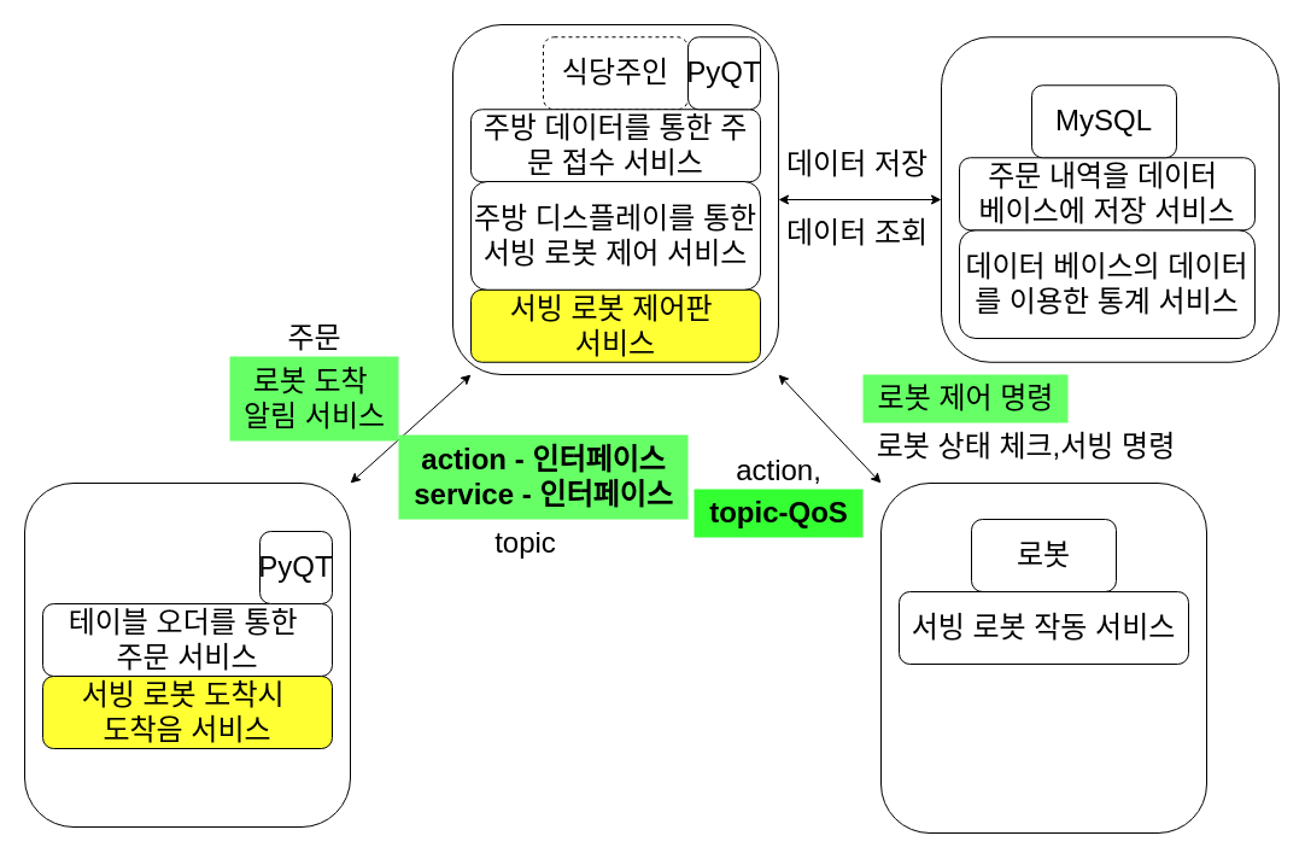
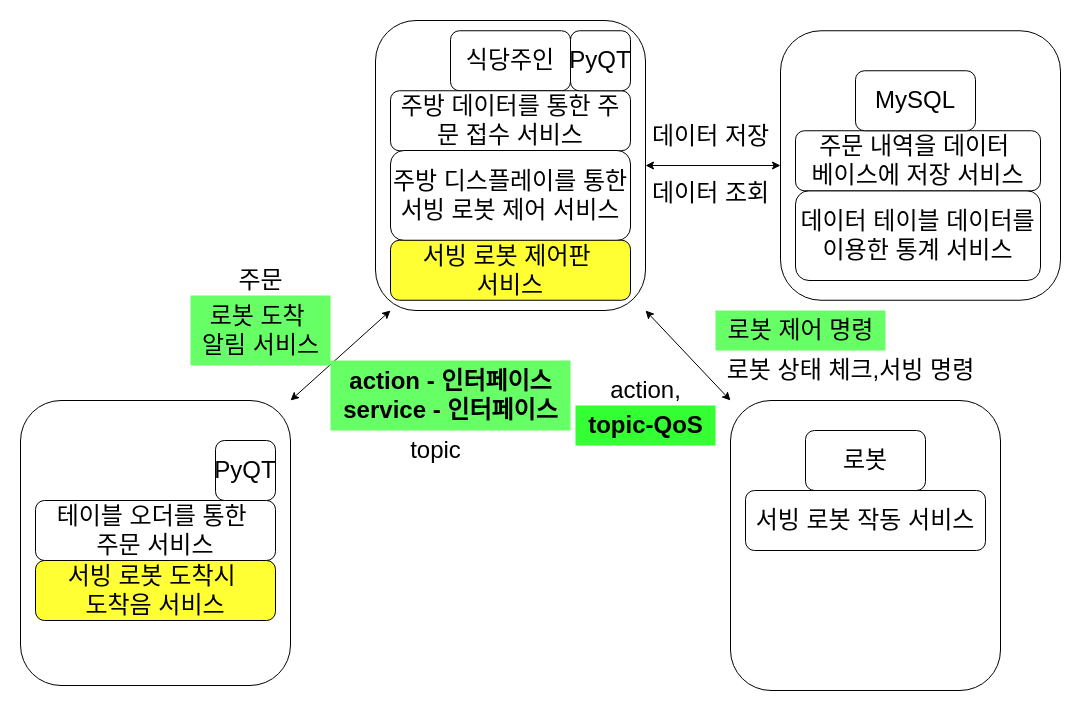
  <mxCell id="0" />
  <mxCell id="1" parent="0" />
  <mxCell id="2" value="" style="rounded=1;whiteSpace=wrap;html=1;" parent="1" vertex="1"><mxGeometry x="780" y="30.25" width="280" height="269.5" as="geometry" /></mxCell>
  <mxCell id="3" value="" style="rounded=1;whiteSpace=wrap;html=1;" parent="1" vertex="1"><mxGeometry x="730" y="400" width="270" height="290" as="geometry" /></mxCell>
  <mxCell id="4" value="" style="rounded=1;whiteSpace=wrap;html=1;" parent="1" vertex="1"><mxGeometry x="20" y="400" width="270" height="285" as="geometry" /></mxCell>
  <mxCell id="5" value="" style="rounded=1;whiteSpace=wrap;html=1;" parent="1" vertex="1"><mxGeometry x="375" y="20" width="270" height="290" as="geometry" /></mxCell>
- <mxCell id="6" value="&lt;font style=&quot;font-size: 24px;&quot;&gt;식당주인&lt;/font&gt;" style="rounded=1;whiteSpace=wrap;html=1;dashed=1;" parent="1" vertex="1"><mxGeometry x="450" y="30.25" width="120" height="60" as="geometry" /></mxCell>
+ <mxCell id="6" value="&lt;font style=&quot;font-size: 24px;&quot;&gt;식당주인&lt;/font&gt;" style="rounded=1;whiteSpace=wrap;html=1;" parent="1" vertex="1"><mxGeometry x="450" y="30.25" width="120" height="60" as="geometry" /></mxCell>
  <mxCell id="7" value="&lt;font style=&quot;font-size: 24px;&quot;&gt;로봇&lt;/font&gt;" style="rounded=1;whiteSpace=wrap;html=1;" parent="1" vertex="1"><mxGeometry x="805" y="430" width="120" height="60" as="geometry" /></mxCell>
  <mxCell id="8" value="&lt;font style=&quot;font-size: 24px;&quot;&gt;테이블 오더를 통한&amp;nbsp;&lt;/font&gt;&lt;div&gt;&lt;font style=&quot;font-size: 24px;&quot;&gt;주문 서비스&lt;/font&gt;&lt;/div&gt;" style="rounded=1;whiteSpace=wrap;html=1;" parent="1" vertex="1"><mxGeometry x="35" y="500" width="240" height="60" as="geometry" /></mxCell>
  <mxCell id="9" value="&lt;font style=&quot;font-size: 24px;&quot;&gt;주방 데이터를 통한 주문 접수 서비스&lt;/font&gt;" style="rounded=1;whiteSpace=wrap;html=1;" parent="1" vertex="1"><mxGeometry x="390" y="90.25" width="240" height="60" as="geometry" /></mxCell>
  <mxCell id="10" value="&lt;font style=&quot;font-size: 24px;&quot;&gt;주방 디스플레이를 통한 서빙 로봇 제어 서비스&lt;/font&gt;" style="rounded=1;whiteSpace=wrap;html=1;" parent="1" vertex="1"><mxGeometry x="390" y="150" width="240" height="90" as="geometry" /></mxCell>
  <mxCell id="11" value="&lt;font style=&quot;font-size: 24px;&quot;&gt;서빙 로봇 도착시&amp;nbsp;&lt;/font&gt;&lt;div&gt;&lt;font style=&quot;font-size: 24px;&quot;&gt;도착음 서비스&lt;/font&gt;&lt;/div&gt;" style="rounded=1;whiteSpace=wrap;html=1;fillColor=#FFFF33;" parent="1" vertex="1"><mxGeometry x="35" y="560" width="240" height="60" as="geometry" /></mxCell>
- <mxCell id="12" value="&lt;font style=&quot;font-size: 24px;&quot;&gt;데이터 베이스의 데이터를 이용한 통계 서비스&lt;/font&gt;" style="rounded=1;whiteSpace=wrap;html=1;" parent="1" vertex="1"><mxGeometry x="795" y="190.25" width="245" height="89.75" as="geometry" /></mxCell>
+ <mxCell id="12" value="&lt;font style=&quot;font-size: 24px;&quot;&gt;데이터 테이블 데이터를 이용한 통계 서비스&lt;/font&gt;" style="rounded=1;whiteSpace=wrap;html=1;" parent="1" vertex="1"><mxGeometry x="795" y="190.25" width="245" height="89.75" as="geometry" /></mxCell>
  <mxCell id="13" value="&lt;font style=&quot;font-size: 24px;&quot;&gt;서빙 로봇 제어판&amp;nbsp;&lt;/font&gt;&lt;div&gt;&lt;font style=&quot;font-size: 24px;&quot;&gt;서비스&lt;/font&gt;&lt;/div&gt;" style="rounded=1;whiteSpace=wrap;html=1;fillColor=#FFFF33;" parent="1" vertex="1"><mxGeometry x="390" y="239.75" width="240" height="60" as="geometry" /></mxCell>
  <mxCell id="14" value="&lt;font style=&quot;font-size: 24px;&quot;&gt;주문 내역을 데이터&amp;nbsp;&lt;/font&gt;&lt;div&gt;&lt;font style=&quot;font-size: 24px;&quot;&gt;베이스에 저장 서비스&lt;/font&gt;&lt;/div&gt;" style="rounded=1;whiteSpace=wrap;html=1;" parent="1" vertex="1"><mxGeometry x="795" y="130.25" width="245" height="60" as="geometry" /></mxCell>
  <mxCell id="15" value="&lt;font style=&quot;font-size: 24px;&quot;&gt;서빙 로봇 작동 서비스&lt;/font&gt;" style="rounded=1;whiteSpace=wrap;html=1;" parent="1" vertex="1"><mxGeometry x="745" y="490" width="240" height="60" as="geometry" /></mxCell>
  <mxCell id="16" value="&lt;font style=&quot;font-size: 24px;&quot;&gt;MySQL&lt;/font&gt;" style="rounded=1;whiteSpace=wrap;html=1;" parent="1" vertex="1"><mxGeometry x="855" y="70.25" width="120" height="60" as="geometry" /></mxCell>
  <mxCell id="17" value="" style="endArrow=classic;startArrow=classic;html=1;rounded=0;entryX=0;entryY=0.5;entryDx=0;entryDy=0;" parent="1" source="5" target="2" edge="1"><mxGeometry width="50" height="50" relative="1" as="geometry"><mxPoint x="470" y="-10" as="sourcePoint" /><mxPoint x="520" y="-60" as="targetPoint" /></mxGeometry></mxCell>
  <mxCell id="18" value="" style="endArrow=classic;startArrow=classic;html=1;rounded=0;exitX=1;exitY=0;exitDx=0;exitDy=0;" parent="1" source="4" edge="1"><mxGeometry width="50" height="50" relative="1" as="geometry"><mxPoint x="330" y="360" as="sourcePoint" /><mxPoint x="390" y="310" as="targetPoint" /></mxGeometry></mxCell>
  <mxCell id="19" value="" style="endArrow=classic;startArrow=classic;html=1;rounded=0;entryX=1;entryY=1;entryDx=0;entryDy=0;exitX=0;exitY=0;exitDx=0;exitDy=0;" parent="1" source="3" target="5" edge="1"><mxGeometry width="50" height="50" relative="1" as="geometry"><mxPoint x="410" y="440" as="sourcePoint" /><mxPoint x="460" y="390" as="targetPoint" /></mxGeometry></mxCell>
  <mxCell id="20" value="&lt;font style=&quot;font-size: 24px;&quot;&gt;데이터 저장&lt;/font&gt;&lt;div&gt;&lt;br&gt;&lt;/div&gt;" style="text;html=1;align=center;verticalAlign=middle;resizable=0;points=[];autosize=1;strokeColor=none;fillColor=none;" parent="1" vertex="1"><mxGeometry x="640" y="113" width="140" height="60" as="geometry" /></mxCell>
  <mxCell id="21" value="&lt;font style=&quot;font-size: 24px;&quot;&gt;주문&lt;/font&gt;" style="text;html=1;align=center;verticalAlign=middle;resizable=0;points=[];autosize=1;strokeColor=none;fillColor=none;" parent="1" vertex="1"><mxGeometry x="225" y="260" width="70" height="40" as="geometry" /></mxCell>
  <mxCell id="22" value="&lt;font style=&quot;font-size: 24px;&quot;&gt;action,&lt;/font&gt;" style="text;html=1;align=center;verticalAlign=middle;resizable=0;points=[];autosize=1;strokeColor=none;fillColor=none;" parent="1" vertex="1"><mxGeometry x="600" y="370" width="90" height="40" as="geometry" /></mxCell>
  <mxCell id="23" value="&lt;font style=&quot;font-size: 24px;&quot;&gt;PyQT&lt;/font&gt;" style="rounded=1;whiteSpace=wrap;html=1;" parent="1" vertex="1"><mxGeometry x="570" y="30.25" width="60" height="60" as="geometry" /></mxCell>
  <mxCell id="24" value="&lt;font style=&quot;font-size: 24px;&quot;&gt;PyQT&lt;/font&gt;" style="rounded=1;whiteSpace=wrap;html=1;" parent="1" vertex="1"><mxGeometry x="215" y="440" width="60" height="60" as="geometry" /></mxCell>
  <mxCell id="25" value="&lt;font style=&quot;font-size: 24px;&quot;&gt;&lt;br&gt;로봇 상태 체크,서빙 명령&lt;/font&gt;" style="text;html=1;align=center;verticalAlign=middle;resizable=0;points=[];autosize=1;strokeColor=none;fillColor=none;" parent="1" vertex="1"><mxGeometry x="715" y="320" width="270" height="70" as="geometry" /></mxCell>
  <mxCell id="26" value="&lt;b&gt;&lt;font style=&quot;font-size: 24px;&quot;&gt;action - 인터페이스&lt;br&gt;service - 인터페이스&lt;/font&gt;&lt;/b&gt;" style="text;html=1;align=center;verticalAlign=middle;resizable=0;points=[];autosize=1;strokeColor=none;fillColor=#66FF66;" parent="1" vertex="1"><mxGeometry x="330" y="360" width="240" height="70" as="geometry" /></mxCell>
  <mxCell id="27" value="&lt;font style=&quot;font-size: 24px;&quot;&gt;topic&lt;/font&gt;" style="text;html=1;align=center;verticalAlign=middle;resizable=0;points=[];autosize=1;strokeColor=none;fillColor=none;" parent="1" vertex="1"><mxGeometry x="400" y="430" width="70" height="40" as="geometry" /></mxCell>
  <mxCell id="28" value="&lt;b&gt;&lt;font style=&quot;font-size: 24px;&quot;&gt;topic-QoS&lt;/font&gt;&lt;/b&gt;" style="text;html=1;align=center;verticalAlign=middle;resizable=0;points=[];autosize=1;strokeColor=none;fillColor=#33FF33;" parent="1" vertex="1"><mxGeometry x="575" y="405" width="140" height="40" as="geometry" /></mxCell>
  <mxCell id="29" value="&lt;font style=&quot;font-size: 24px;&quot;&gt;로봇 도착&amp;nbsp;&lt;/font&gt;&lt;div&gt;&lt;font style=&quot;font-size: 24px;&quot;&gt;알림 서비스&lt;/font&gt;&lt;/div&gt;" style="text;html=1;align=center;verticalAlign=middle;resizable=0;points=[];autosize=1;strokeColor=none;fillColor=#66FF66;" parent="1" vertex="1"><mxGeometry x="190" y="295" width="140" height="70" as="geometry" /></mxCell>
  <mxCell id="30" value="&lt;span style=&quot;font-size: 24px;&quot;&gt;로봇 제어 명령&lt;/span&gt;" style="text;html=1;align=center;verticalAlign=middle;resizable=0;points=[];autosize=1;strokeColor=none;fillColor=#66FF66;" parent="1" vertex="1"><mxGeometry x="715" y="310" width="170" height="40" as="geometry" /></mxCell>
  <mxCell id="31" value="&lt;font style=&quot;font-size: 24px;&quot;&gt;데이터 조회&lt;/font&gt;" style="text;html=1;align=center;verticalAlign=middle;resizable=0;points=[];autosize=1;strokeColor=none;fillColor=none;" parent="1" vertex="1"><mxGeometry x="640" y="173" width="140" height="40" as="geometry" /></mxCell>
